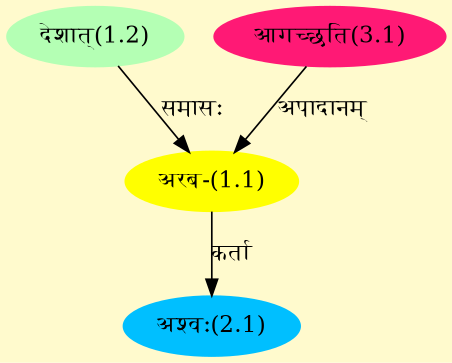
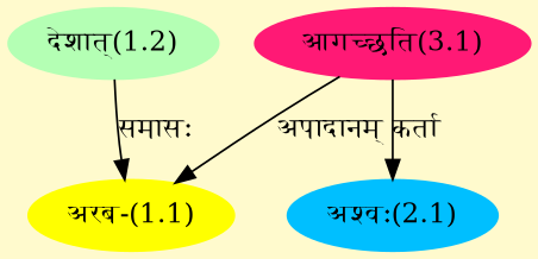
  digraph {
    bgcolor=lemonchiffon1
    compound=true
    rankdir=BT
    node [style=filled]
    edge [dir=back]
    n1 [color="#FFFF00" label="अरब-(1.1)"]
    n2 [color="#B4FFB4" label="देशात्(1.2)"]
    n3 [color="#FF1975" label="आगच्छति(3.1)"]
    n4 [color="#00BFFF" label="अश्वः(2.1)"]
    n1 -> n2 [label="समासः"]
    n1 -> n3 [label="अपादानम्"]
-   n4 -> n1 [label="कर्ता"]
+   n4 -> n3 [label="कर्ता"]
  }
